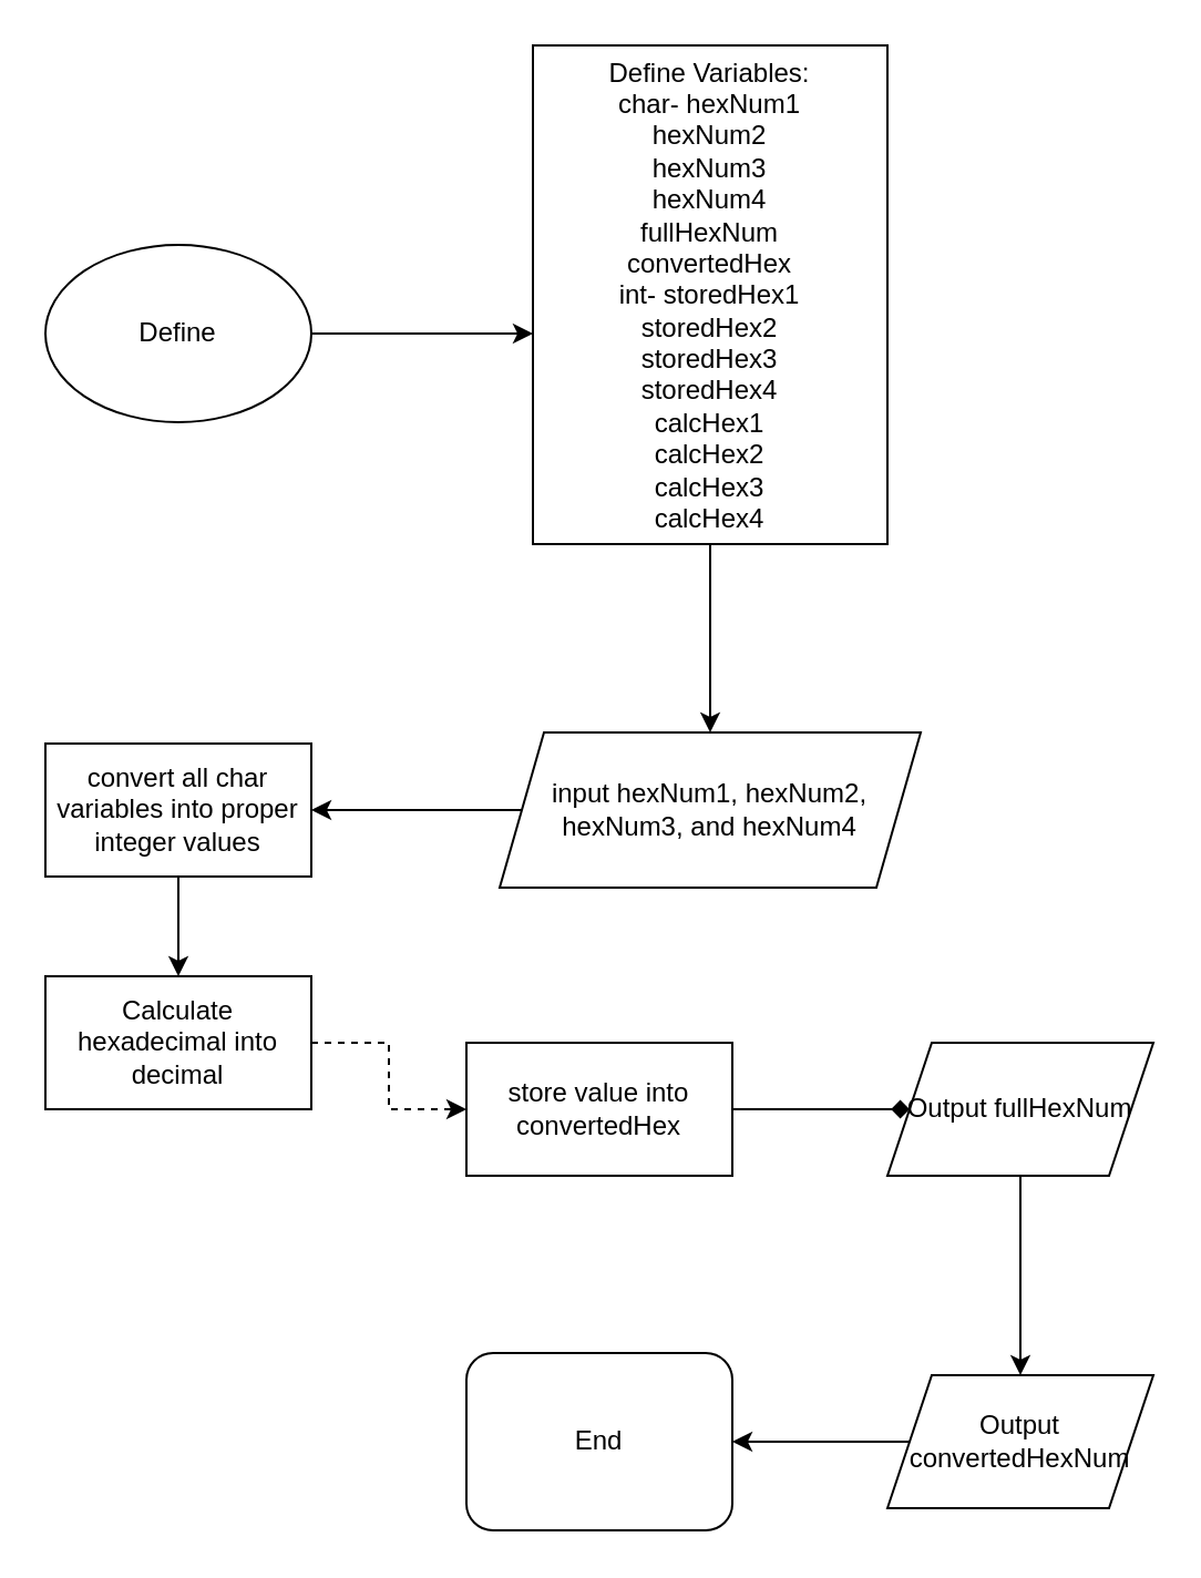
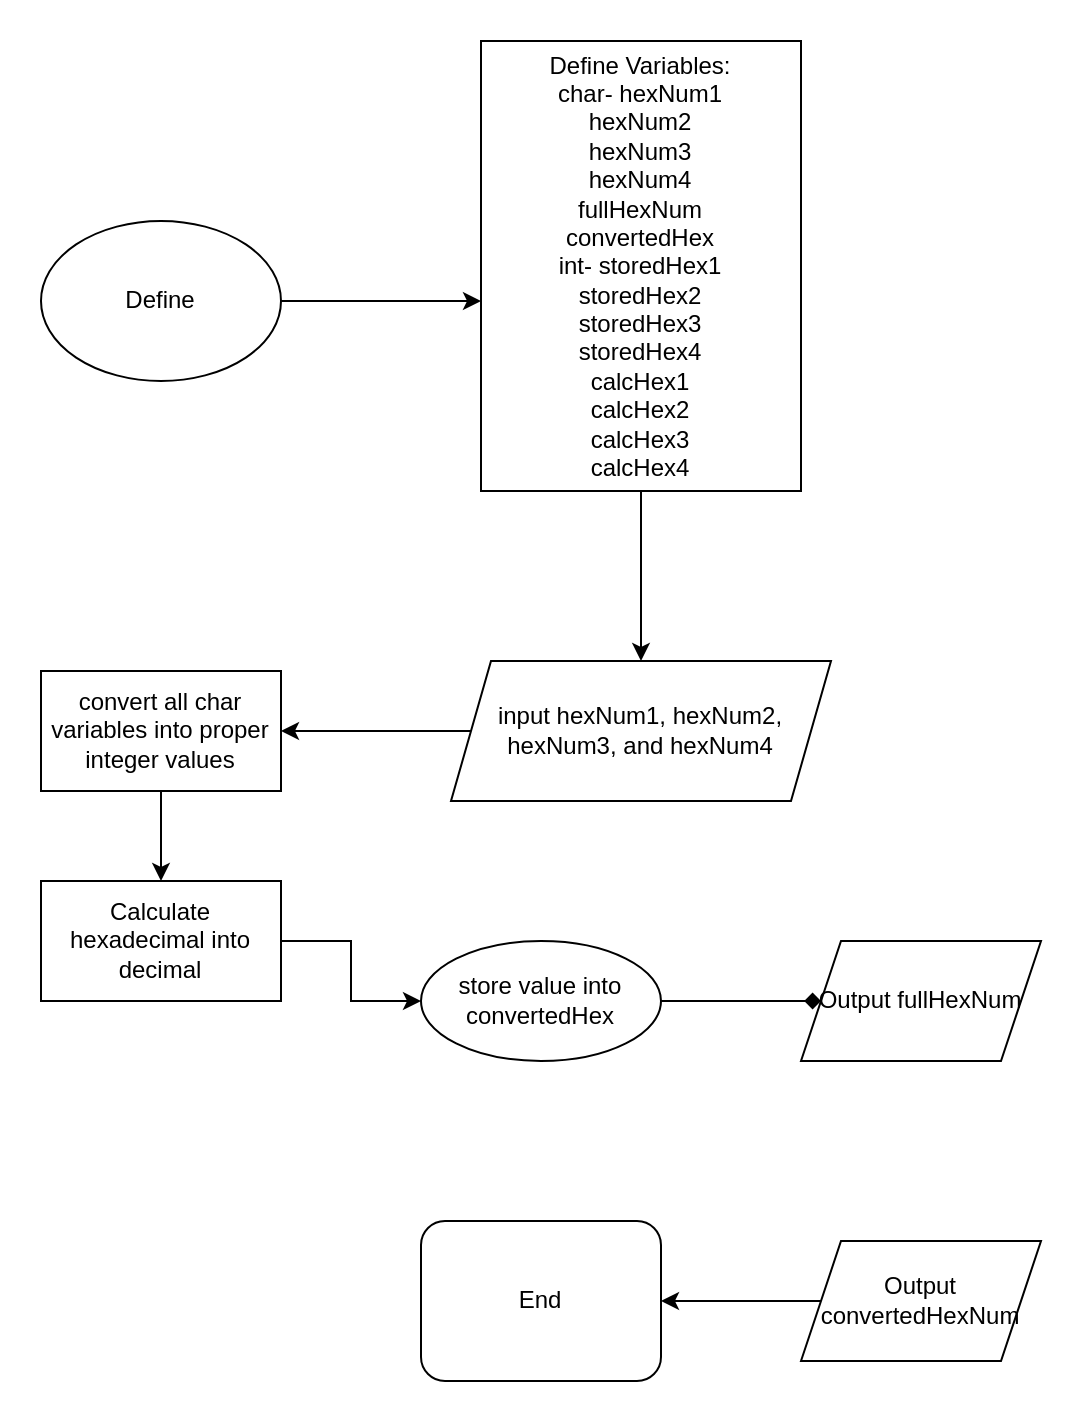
  <mxCell id="0" />
  <mxCell id="1" parent="0" />
  <mxCell id="2" value="Define" style="ellipse;whiteSpace=wrap;html=1;" vertex="1" parent="1"><mxGeometry x="20" y="110" width="120" height="80" as="geometry" /></mxCell>
  <mxCell id="3" value="" style="endArrow=classic;html=1;exitX=1;exitY=0.5;exitDx=0;exitDy=0;" edge="1" parent="1" source="2"><mxGeometry width="50" height="50" relative="1" as="geometry"><mxPoint x="390" y="510" as="sourcePoint" /><mxPoint x="240" y="150" as="targetPoint" /></mxGeometry></mxCell>
  <mxCell id="4" value="" style="edgeStyle=orthogonalEdgeStyle;rounded=0;orthogonalLoop=1;jettySize=auto;html=1;" edge="1" parent="1" source="5" target="7"><mxGeometry relative="1" as="geometry" /></mxCell>
  <mxCell id="5" value="Define Variables:&lt;br&gt;char- hexNum1&lt;br&gt;hexNum2&lt;br&gt;hexNum3&lt;br&gt;hexNum4&lt;br&gt;fullHexNum&lt;br&gt;convertedHex&lt;br&gt;int- storedHex1&lt;br&gt;storedHex2&lt;br&gt;storedHex3&lt;br&gt;storedHex4&lt;br&gt;calcHex1&lt;br&gt;calcHex2&lt;br&gt;calcHex3&lt;br&gt;calcHex4&lt;br&gt;" style="rounded=0;whiteSpace=wrap;html=1;" vertex="1" parent="1"><mxGeometry x="240" y="20" width="160" height="225" as="geometry" /></mxCell>
  <mxCell id="6" value="" style="edgeStyle=orthogonalEdgeStyle;rounded=0;orthogonalLoop=1;jettySize=auto;html=1;" edge="1" parent="1" source="7" target="9"><mxGeometry relative="1" as="geometry" /></mxCell>
  <mxCell id="7" value="input hexNum1, hexNum2, hexNum3, and hexNum4" style="shape=parallelogram;perimeter=parallelogramPerimeter;whiteSpace=wrap;html=1;fixedSize=1;" vertex="1" parent="1"><mxGeometry x="225" y="330" width="190" height="70" as="geometry" /></mxCell>
  <mxCell id="8" value="" style="edgeStyle=orthogonalEdgeStyle;rounded=0;orthogonalLoop=1;jettySize=auto;html=1;" edge="1" parent="1" source="9" target="11"><mxGeometry relative="1" as="geometry" /></mxCell>
  <mxCell id="9" value="convert all char variables into proper integer values" style="rounded=0;whiteSpace=wrap;html=1;" vertex="1" parent="1"><mxGeometry x="20" y="335" width="120" height="60" as="geometry" /></mxCell>
- <mxCell id="10" value="" style="edgeStyle=orthogonalEdgeStyle;rounded=0;orthogonalLoop=1;jettySize=auto;html=1;entryX=0;entryY=0.5;entryDx=0;entryDy=0;dashed=1;" edge="1" parent="1" source="11" target="17"><mxGeometry relative="1" as="geometry" /></mxCell>
+ <mxCell id="10" value="" style="edgeStyle=orthogonalEdgeStyle;rounded=0;orthogonalLoop=1;jettySize=auto;html=1;entryX=0;entryY=0.5;entryDx=0;entryDy=0;" edge="1" parent="1" source="11" target="17"><mxGeometry relative="1" as="geometry" /></mxCell>
  <mxCell id="11" value="Calculate hexadecimal into decimal" style="rounded=0;whiteSpace=wrap;html=1;" vertex="1" parent="1"><mxGeometry x="20" y="440" width="120" height="60" as="geometry" /></mxCell>
- <mxCell id="12" value="" style="edgeStyle=orthogonalEdgeStyle;rounded=0;orthogonalLoop=1;jettySize=auto;html=1;" edge="1" parent="1" source="13" target="15"><mxGeometry relative="1" as="geometry" /></mxCell>
  <mxCell id="13" value="Output fullHexNum" style="shape=parallelogram;perimeter=parallelogramPerimeter;whiteSpace=wrap;html=1;fixedSize=1;" vertex="1" parent="1"><mxGeometry x="400" y="470" width="120" height="60" as="geometry" /></mxCell>
  <mxCell id="14" value="" style="edgeStyle=orthogonalEdgeStyle;rounded=0;orthogonalLoop=1;jettySize=auto;html=1;" edge="1" parent="1" source="15" target="18"><mxGeometry relative="1" as="geometry" /></mxCell>
  <mxCell id="15" value="Output convertedHexNum" style="shape=parallelogram;perimeter=parallelogramPerimeter;whiteSpace=wrap;html=1;fixedSize=1;" vertex="1" parent="1"><mxGeometry x="400" y="620" width="120" height="60" as="geometry" /></mxCell>
  <mxCell id="16" value="" style="edgeStyle=orthogonalEdgeStyle;rounded=0;orthogonalLoop=1;jettySize=auto;html=1;endArrow=diamond;" edge="1" parent="1" source="17" target="13"><mxGeometry relative="1" as="geometry" /></mxCell>
- <mxCell id="17" value="store value into convertedHex" style="rounded=0;whiteSpace=wrap;html=1;" vertex="1" parent="1"><mxGeometry x="210" y="470" width="120" height="60" as="geometry" /></mxCell>
+ <mxCell id="17" value="store value into convertedHex" style="ellipse;whiteSpace=wrap;html=1;" vertex="1" parent="1"><mxGeometry x="210" y="470" width="120" height="60" as="geometry" /></mxCell>
  <mxCell id="18" value="End" style="whiteSpace=wrap;html=1;rounded=1;" vertex="1" parent="1"><mxGeometry x="210" y="610" width="120" height="80" as="geometry" /></mxCell>
